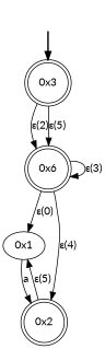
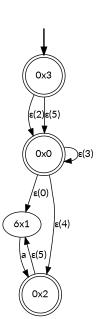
  digraph {
    fontname=Lato
    node [fontname=Lato shape=doublecircle]
    edge [fontname=Lato]
    fake [style=invisible shape=""]
    "0x3" [root=true]
-   "0x0" [label="0x6"]
-   "0x1" [shape=""]
+   "0x0"
+   "0x1" [label="6x1" shape=""]
    "0x2"
    fake -> "0x3" [style=bold]
    "0x3" -> "0x0" [label="ε(2)"]
    "0x3" -> "0x0" [label="ε(5)"]
    "0x0" -> "0x0" [label="ε(3)"]
    "0x0" -> "0x1" [label="ε(0)"]
    "0x0" -> "0x2" [label="ε(4)"]
    "0x1" -> "0x2" [label=a]
    "0x2" -> "0x1" [label="ε(5)"]
  }
